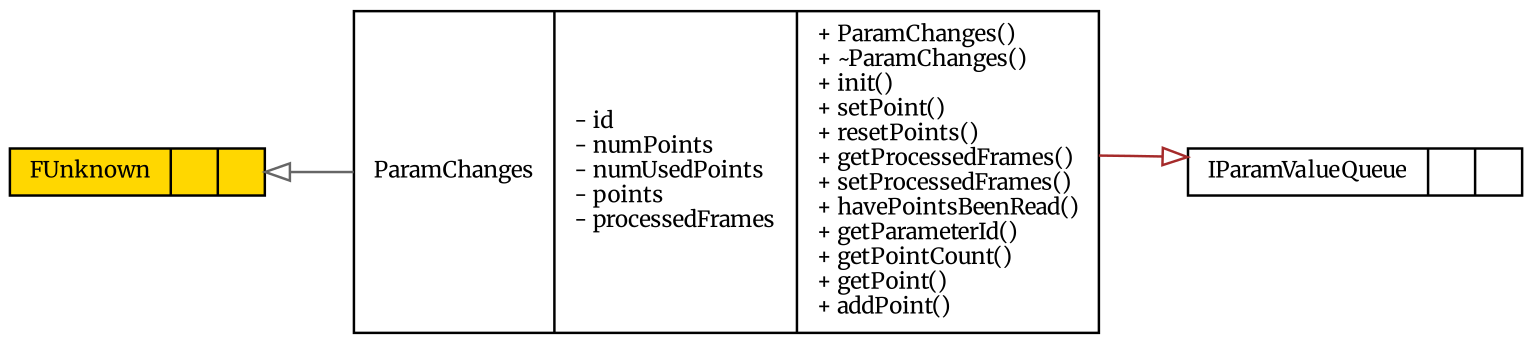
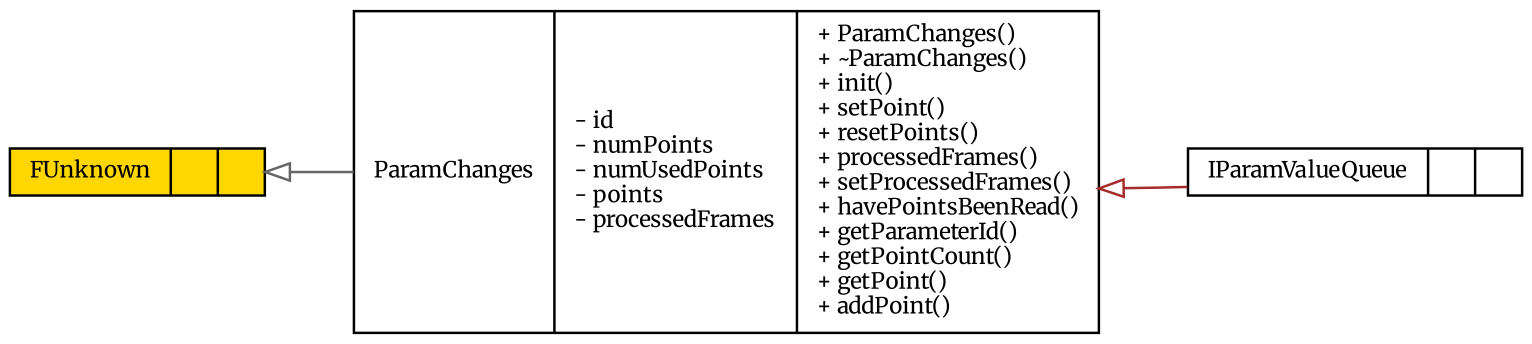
  digraph {
    fontname=Merriweather
    rankdir=LR
    node [color=black fillcolor=white fontname=Merriweather fontsize=9 shape=record style=filled]
    edge [arrowtail=empty dir=back fontname=Merriweather fontsize=9 labelfontname=Arial labelfontsize=9 style=solid]
-   n1 [fontcolor=black height=0.2 label="{ParamChanges\n|- id\l- numPoints\l- numUsedPoints\l- points\l- processedFrames\l|+ ParamChanges()\l+ ~ParamChanges()\l+ init()\l+ setPoint()\l+ resetPoints()\l+ getProcessedFrames()\l+ setProcessedFrames()\l+ havePointsBeenRead()\l+ getParameterId()\l+ getPointCount()\l+ getPoint()\l+ addPoint()\l}" width=0.4]
+   n1 [fontcolor=black height=0.2 label="{ParamChanges\n|- id\l- numPoints\l- numUsedPoints\l- points\l- processedFrames\l|+ ParamChanges()\l+ ~ParamChanges()\l+ init()\l+ setPoint()\l+ resetPoints()\l+ processedFrames()\l+ setProcessedFrames()\l+ havePointsBeenRead()\l+ getParameterId()\l+ getPointCount()\l+ getPoint()\l+ addPoint()\l}" width=0.4]
    n2 [height=0.2 label="{IParamValueQueue\n||}" width=0.4]
    n3 [fillcolor=gold height=0.2 label="{FUnknown\n||}" width=0.4]
-   n2 -> n1 [color=brown]
+   n1 -> n2 [color=brown]
    n3 -> n1 [color=gray40]
  }
